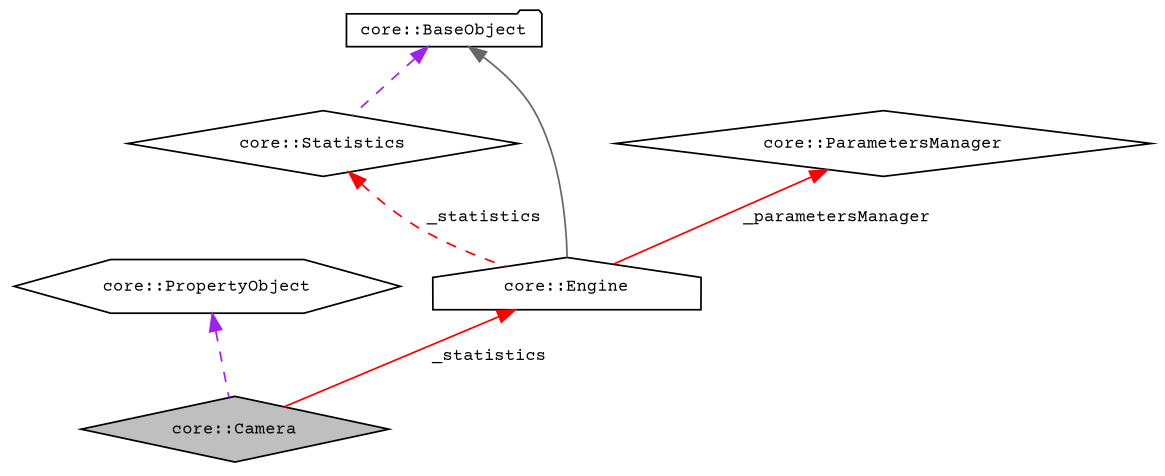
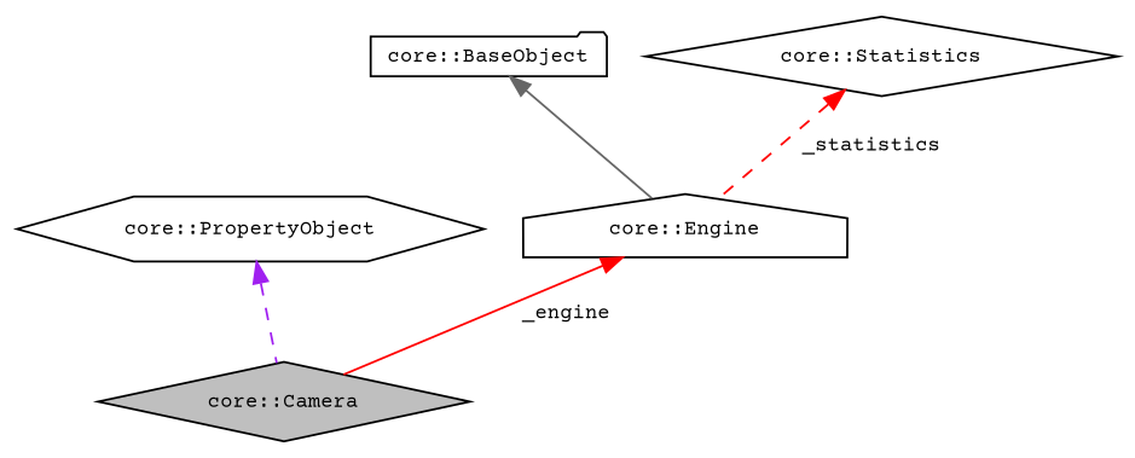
  digraph {
    fontname="Courier Prime"
    node [color=black fillcolor=white fontname="Courier Prime" fontsize=10 shape=diamond style=filled]
    edge [color=red dir=back fontname="Courier Prime" fontsize=10 labelfontname=Helvetica labelfontsize=10 style=dashed]
    n1 [fillcolor=grey75 fontcolor=black height=0.2 label="core::Camera" width=0.4]
    n2 [height=0.2 label="core::PropertyObject" shape=hexagon width=0.4]
    n3 [height=0.2 label="core::BaseObject" shape=folder width=0.4]
    n4 [height=0.2 label="core::Statistics" width=0.4]
    n5 [height=0.2 label="core::Engine" shape=house width=0.4]
-   n6 [height=0.2 label="core::ParametersManager" width=0.4]
    n2 -> n1 [color=purple]
-   n3 -> n4 [color=purple]
    n3 -> n5 [color=gray40 style=solid]
    n4 -> n5 [label=" _statistics"]
-   n5 -> n1 [label=" _statistics" style=solid]
-   n6 -> n5 [label=" _parametersManager" style=solid]
+   n5 -> n1 [label=" _engine" style=solid]
  }
